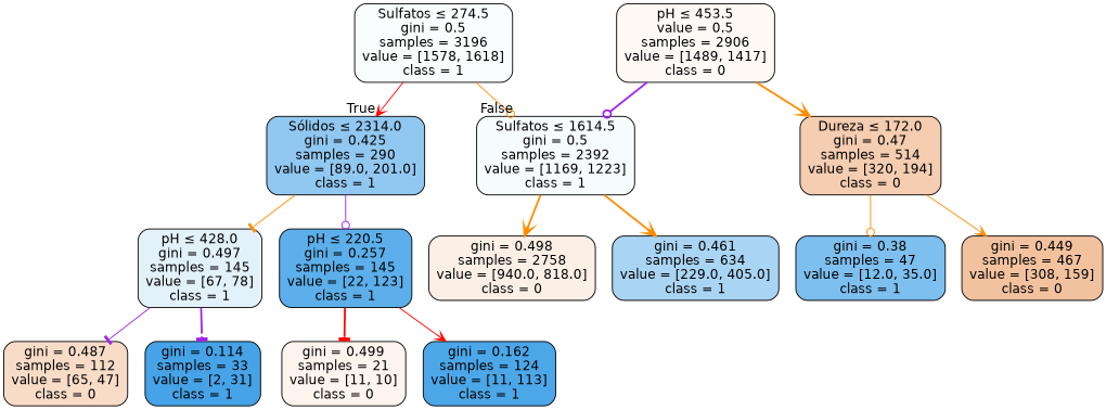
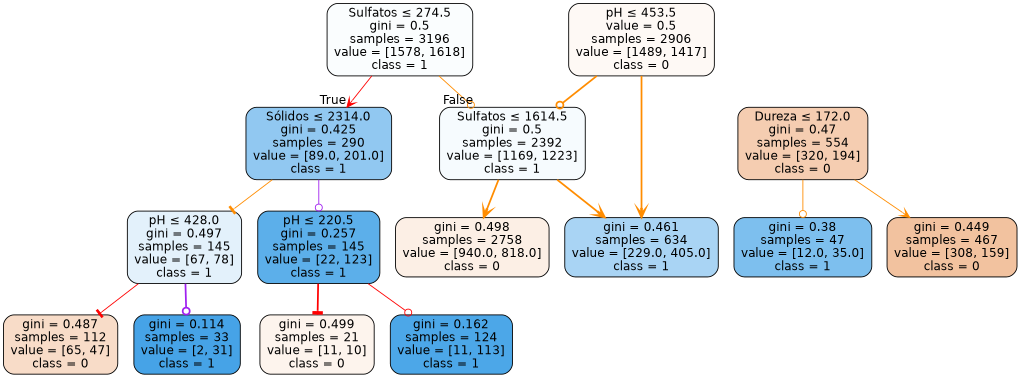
  digraph {
    node [color=black fontname=helvetica shape=box style="filled, rounded"]
    edge [arrowhead=odot color=darkorange fontname=helvetica style=solid]
    n1 [fillcolor="#fafdfe" label=<Sulfatos &le; 274.5<br/>gini = 0.5<br/>samples = 3196<br/>value = [1578, 1618]<br/>class = 1>]
    n2 [fillcolor="#91c8f1" label=<Sólidos &le; 2314.0<br/>gini = 0.425<br/>samples = 290<br/>value = [89.0, 201.0]<br/>class = 1>]
    n3 [fillcolor="#f6fbfe" label=<Sulfatos &le; 1614.5<br/>gini = 0.5<br/>samples = 2392<br/>value = [1169, 1223]<br/>class = 1>]
    n4 [fillcolor="#e3f1fb" label=<pH &le; 428.0<br/>gini = 0.497<br/>samples = 145<br/>value = [67, 78]<br/>class = 1>]
    n5 [fillcolor="#5cafea" label=<pH &le; 220.5<br/>gini = 0.257<br/>samples = 145<br/>value = [22, 123]<br/>class = 1>]
    n6 [fillcolor="#fef9f5" label=<pH &le; 453.5<br/>value = 0.5<br/>samples = 2906<br/>value = [1489, 1417]<br/>class = 0>]
-   n7 [fillcolor="#f5cdb1" label=<Dureza &le; 172.0<br/>gini = 0.47<br/>samples = 514<br/>value = [320, 194]<br/>class = 0>]
+   n7 [fillcolor="#f5cdb1" label=<Dureza &le; 172.0<br/>gini = 0.47<br/>samples = 554<br/>value = [320, 194]<br/>class = 0>]
    n8 [fillcolor="#f8dcc8" label=<gini = 0.487<br/>samples = 112<br/>value = [65, 47]<br/>class = 0>]
    n9 [fillcolor="#46a3e7" label=<gini = 0.114<br/>samples = 33<br/>value = [2, 31]<br/>class = 1>]
    n10 [fillcolor="#fdf4ed" label=<gini = 0.499<br/>samples = 21<br/>value = [11, 10]<br/>class = 0>]
    n11 [fillcolor="#4ca7e8" label=<gini = 0.162<br/>samples = 124<br/>value = [11, 113]<br/>class = 1>]
    n12 [fillcolor="#fcefe5" label=<gini = 0.498<br/>samples = 2758<br/>value = [940.0, 818.0]<br/>class = 0>]
    n13 [fillcolor="#a9d4f4" label=<gini = 0.461<br/>samples = 634<br/>value = [229.0, 405.0]<br/>class = 1>]
    n14 [fillcolor="#7dbfee" label=<gini = 0.38<br/>samples = 47<br/>value = [12.0, 35.0]<br/>class = 1>]
    n15 [fillcolor="#f2c29f" label=<gini = 0.449<br/>samples = 467<br/>value = [308, 159]<br/>class = 0>]
    n1 -> n2 [arrowhead=vee color=red headlabel=True labelangle=45 labeldistance=2.5]
    n1 -> n3 [headlabel=False labelangle=-45 labeldistance=2.5]
    n2 -> n4 [arrowhead=tee]
    n2 -> n5 [color=purple]
    n3 -> n12 [arrowhead=vee style=bold]
    n3 -> n13 [arrowhead=vee style=bold]
-   n4 -> n8 [arrowhead=tee color=purple]
-   n4 -> n9 [arrowhead=tee color=purple style=bold]
+   n4 -> n8 [arrowhead=tee color=red]
+   n4 -> n9 [color=purple style=bold]
    n5 -> n10 [arrowhead=tee color=red style=bold]
-   n5 -> n11 [arrowhead=vee color=red]
-   n6 -> n3 [color=purple style=bold]
-   n6 -> n7 [arrowhead=vee style=bold]
+   n5 -> n11 [color=red]
+   n6 -> n3 [style=bold]
+   n6 -> n13 [arrowhead=vee style=bold]
    n7 -> n14
    n7 -> n15 [arrowhead=vee]
  }
